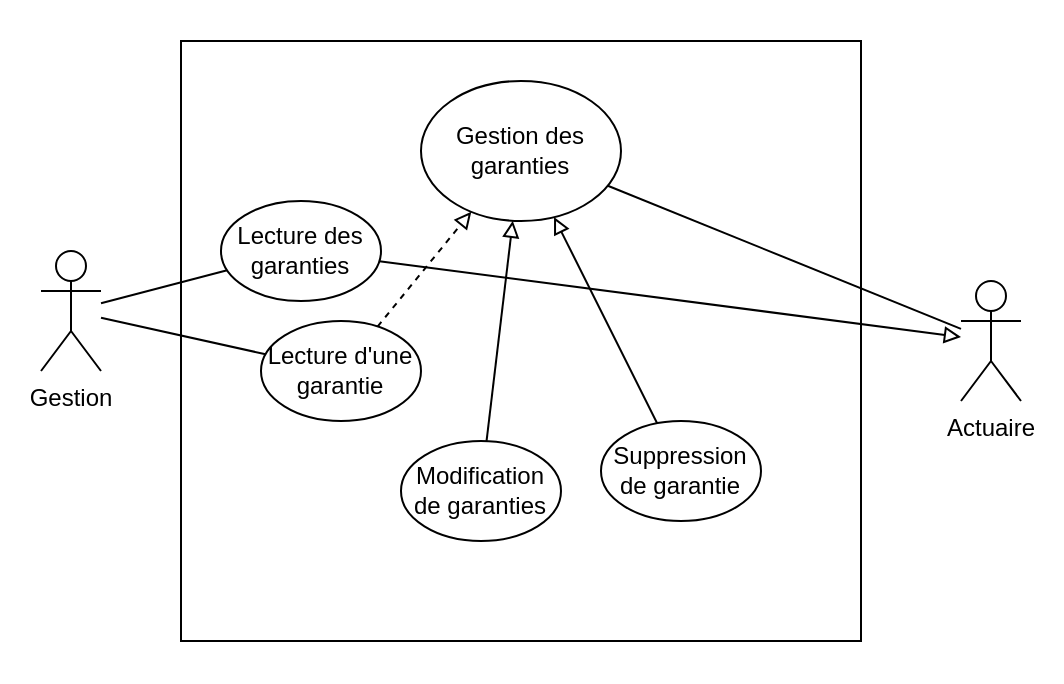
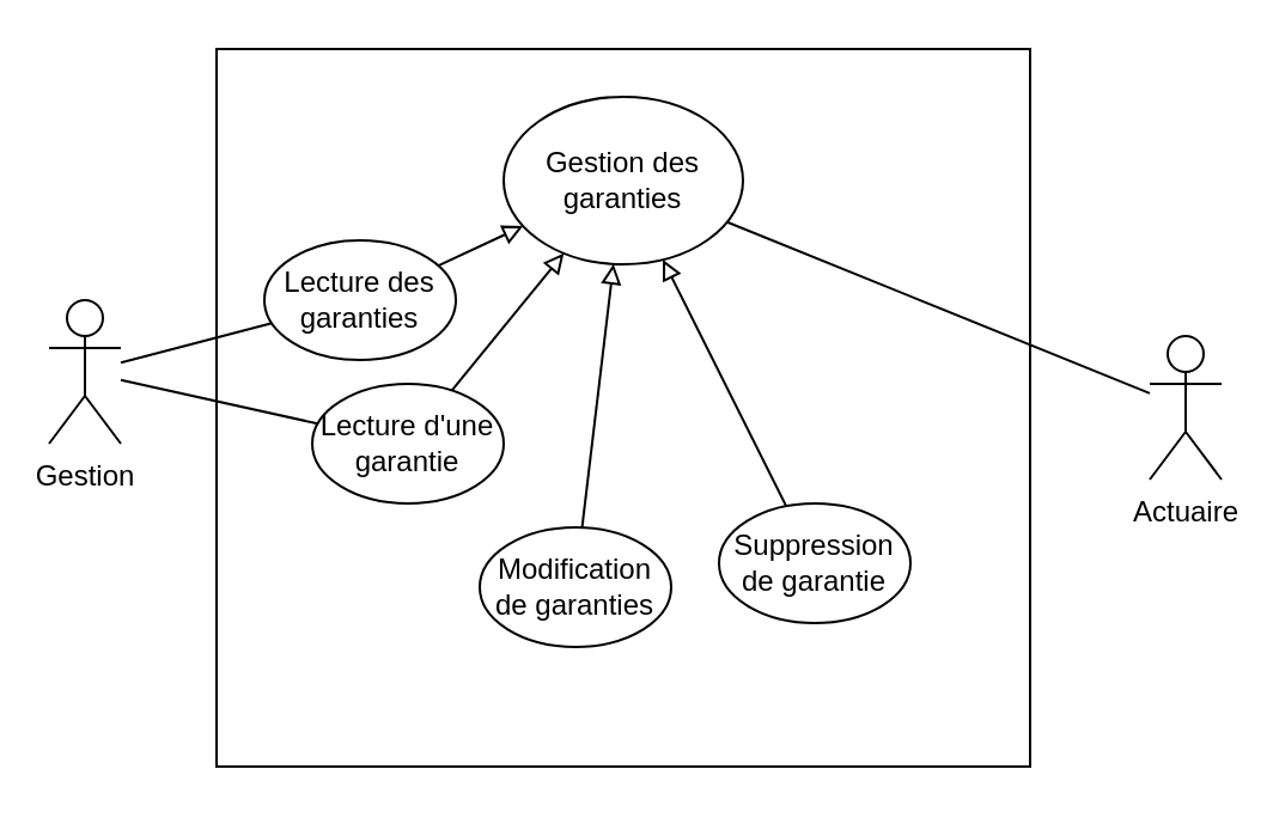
  <mxCell id="0" />
  <mxCell id="1" parent="0" />
  <mxCell id="2" value="" style="rounded=0;whiteSpace=wrap;html=1;" vertex="1" parent="1"><mxGeometry x="90" y="20" width="340" height="300" as="geometry" /></mxCell>
  <mxCell id="3" value="Actuaire" style="shape=umlActor;verticalLabelPosition=bottom;labelBackgroundColor=#ffffff;verticalAlign=top;html=1;outlineConnect=0;" vertex="1" parent="1"><mxGeometry x="480" y="140" width="30" height="60" as="geometry" /></mxCell>
  <mxCell id="4" style="edgeStyle=none;rounded=0;orthogonalLoop=1;jettySize=auto;html=1;endArrow=none;endFill=0;" edge="1" parent="1" source="6" target="14"><mxGeometry relative="1" as="geometry" /></mxCell>
  <mxCell id="5" style="edgeStyle=none;rounded=0;orthogonalLoop=1;jettySize=auto;html=1;endArrow=none;endFill=0;" edge="1" parent="1" source="6" target="16"><mxGeometry relative="1" as="geometry" /></mxCell>
  <mxCell id="6" value="Gestion" style="shape=umlActor;verticalLabelPosition=bottom;labelBackgroundColor=#ffffff;verticalAlign=top;html=1;outlineConnect=0;" vertex="1" parent="1"><mxGeometry x="20" y="125" width="30" height="60" as="geometry" /></mxCell>
  <mxCell id="7" style="edgeStyle=none;rounded=0;orthogonalLoop=1;jettySize=auto;html=1;endArrow=none;endFill=0;" edge="1" parent="1" source="8" target="3"><mxGeometry relative="1" as="geometry" /></mxCell>
  <mxCell id="8" value="Gestion des garanties" style="ellipse;whiteSpace=wrap;html=1;" vertex="1" parent="1"><mxGeometry x="210" y="40" width="100" height="70" as="geometry" /></mxCell>
  <mxCell id="9" style="edgeStyle=none;rounded=0;orthogonalLoop=1;jettySize=auto;html=1;endArrow=block;endFill=0;" edge="1" parent="1" source="10" target="8"><mxGeometry relative="1" as="geometry" /></mxCell>
  <mxCell id="10" value="Suppression de garantie" style="ellipse;whiteSpace=wrap;html=1;" vertex="1" parent="1"><mxGeometry x="300" y="210" width="80" height="50" as="geometry" /></mxCell>
  <mxCell id="11" style="edgeStyle=none;rounded=0;orthogonalLoop=1;jettySize=auto;html=1;endArrow=block;endFill=0;" edge="1" parent="1" source="12" target="8"><mxGeometry relative="1" as="geometry" /></mxCell>
  <mxCell id="12" value="Modification de garanties" style="ellipse;whiteSpace=wrap;html=1;" vertex="1" parent="1"><mxGeometry x="200" y="220" width="80" height="50" as="geometry" /></mxCell>
- <mxCell id="13" style="edgeStyle=none;rounded=0;orthogonalLoop=1;jettySize=auto;html=1;endArrow=block;endFill=0;" edge="1" parent="1" source="14" target="3"><mxGeometry relative="1" as="geometry" /></mxCell>
+ <mxCell id="13" style="edgeStyle=none;rounded=0;orthogonalLoop=1;jettySize=auto;html=1;endArrow=block;endFill=0;" edge="1" parent="1" source="14" target="8"><mxGeometry relative="1" as="geometry" /></mxCell>
  <mxCell id="14" value="Lecture des garanties" style="ellipse;whiteSpace=wrap;html=1;" vertex="1" parent="1"><mxGeometry x="110" y="100" width="80" height="50" as="geometry" /></mxCell>
- <mxCell id="15" style="edgeStyle=none;rounded=0;orthogonalLoop=1;jettySize=auto;html=1;endArrow=block;endFill=0;dashed=1;" edge="1" parent="1" source="16" target="8"><mxGeometry relative="1" as="geometry" /></mxCell>
+ <mxCell id="15" style="edgeStyle=none;rounded=0;orthogonalLoop=1;jettySize=auto;html=1;endArrow=block;endFill=0;" edge="1" parent="1" source="16" target="8"><mxGeometry relative="1" as="geometry" /></mxCell>
  <mxCell id="16" value="Lecture d'une garantie" style="ellipse;whiteSpace=wrap;html=1;" vertex="1" parent="1"><mxGeometry x="130" y="160" width="80" height="50" as="geometry" /></mxCell>
